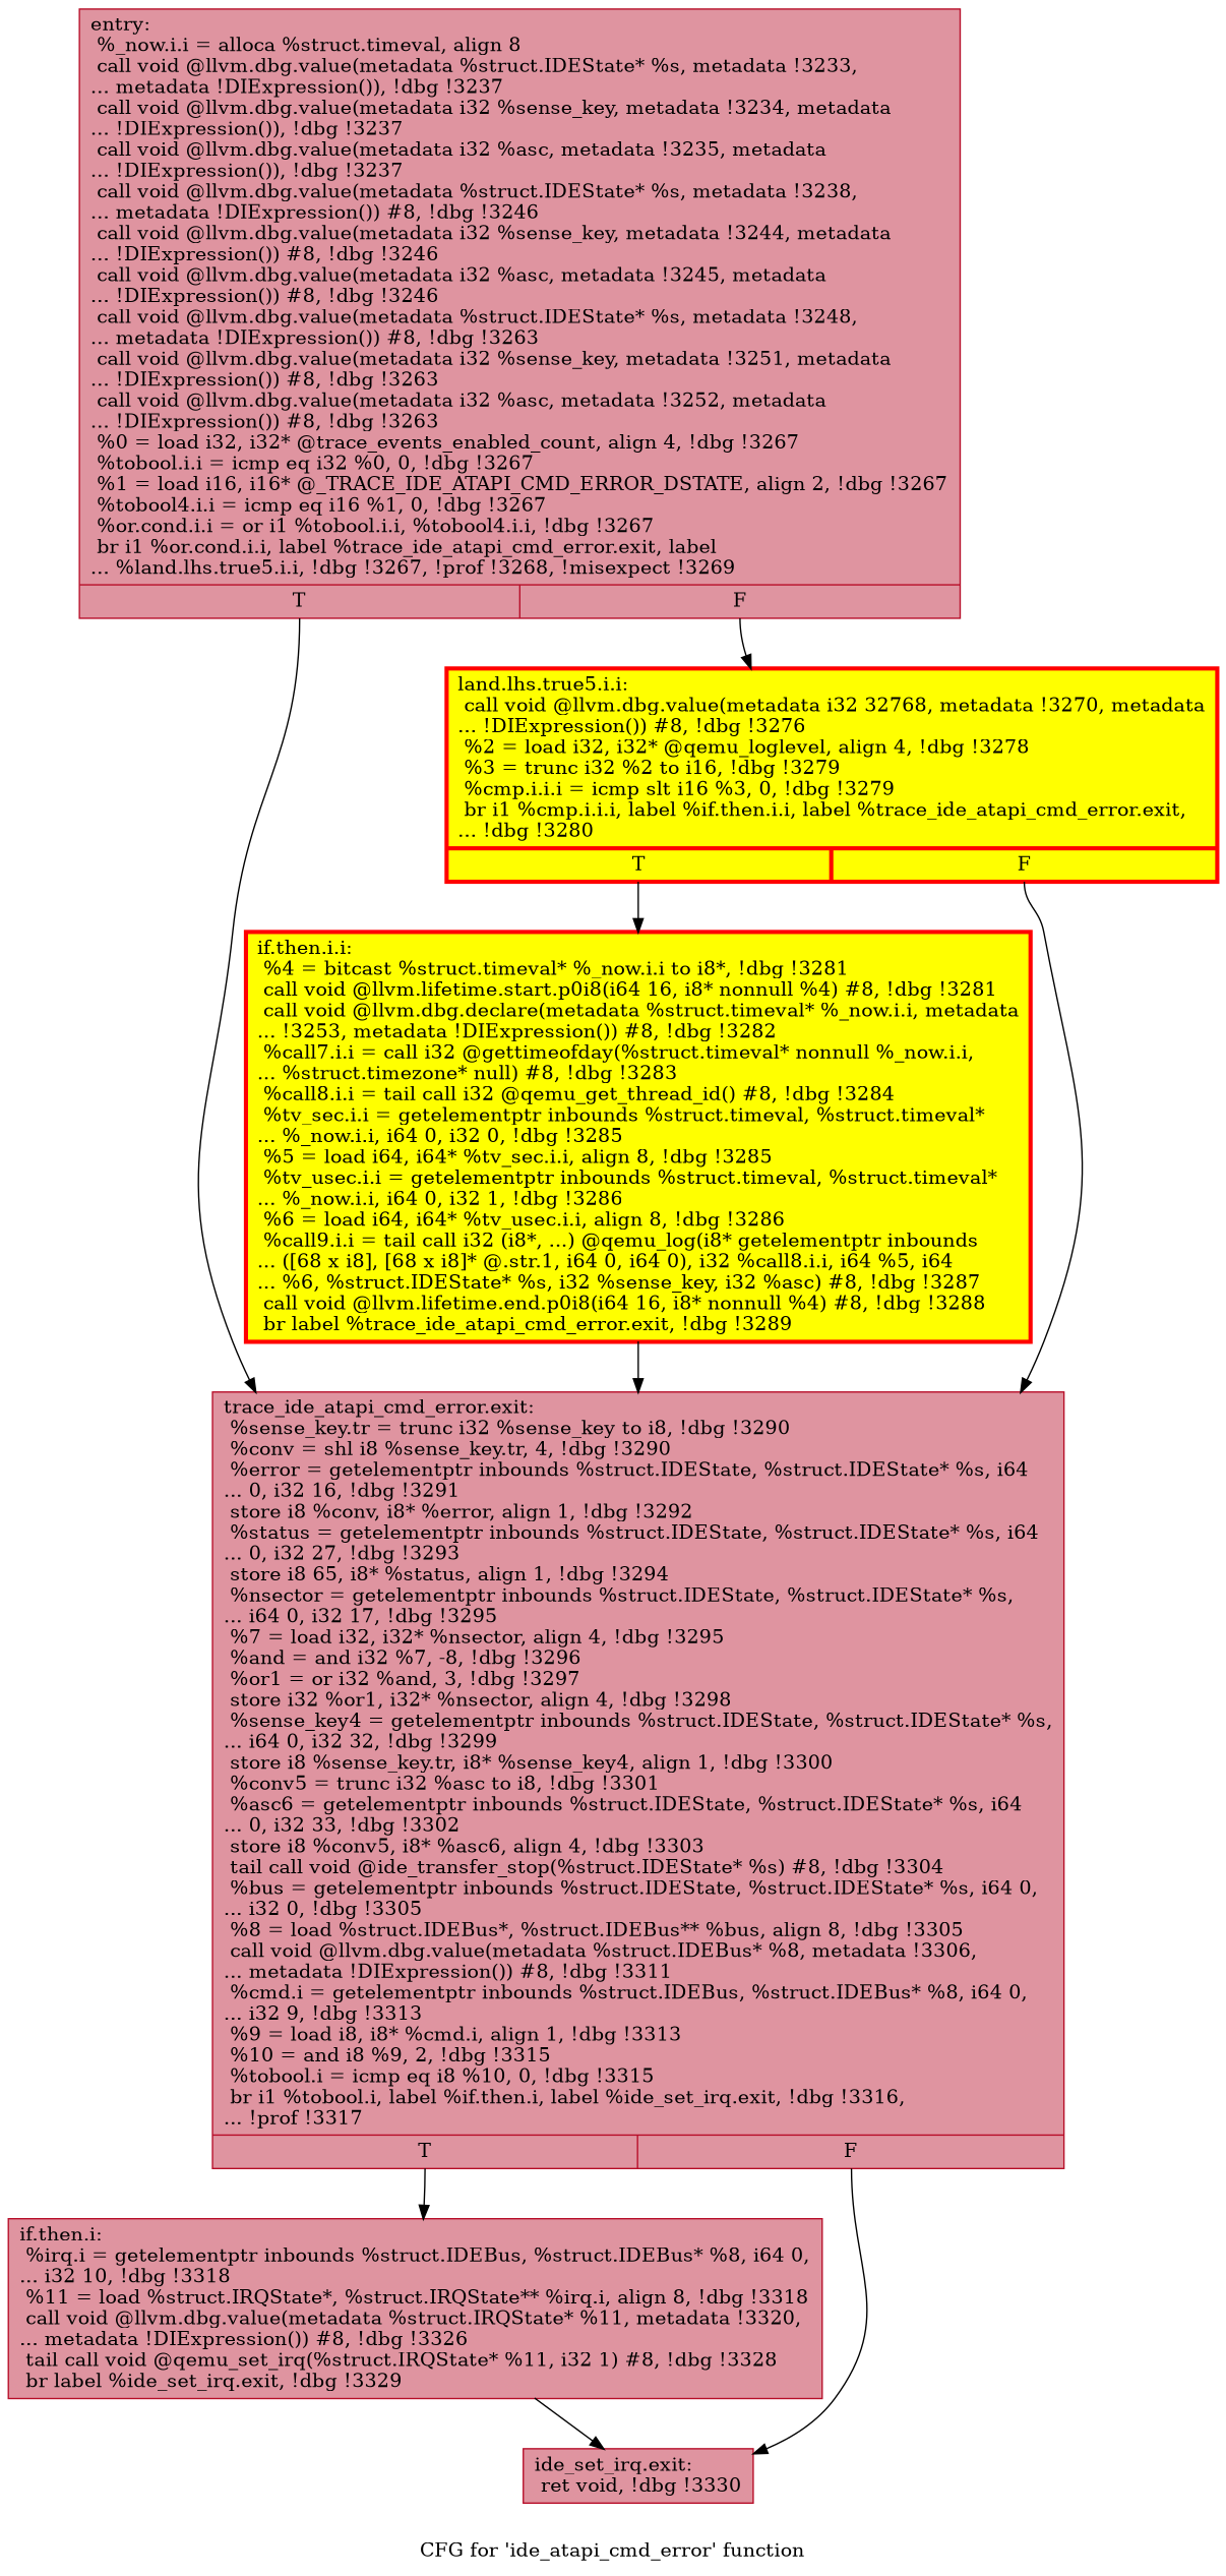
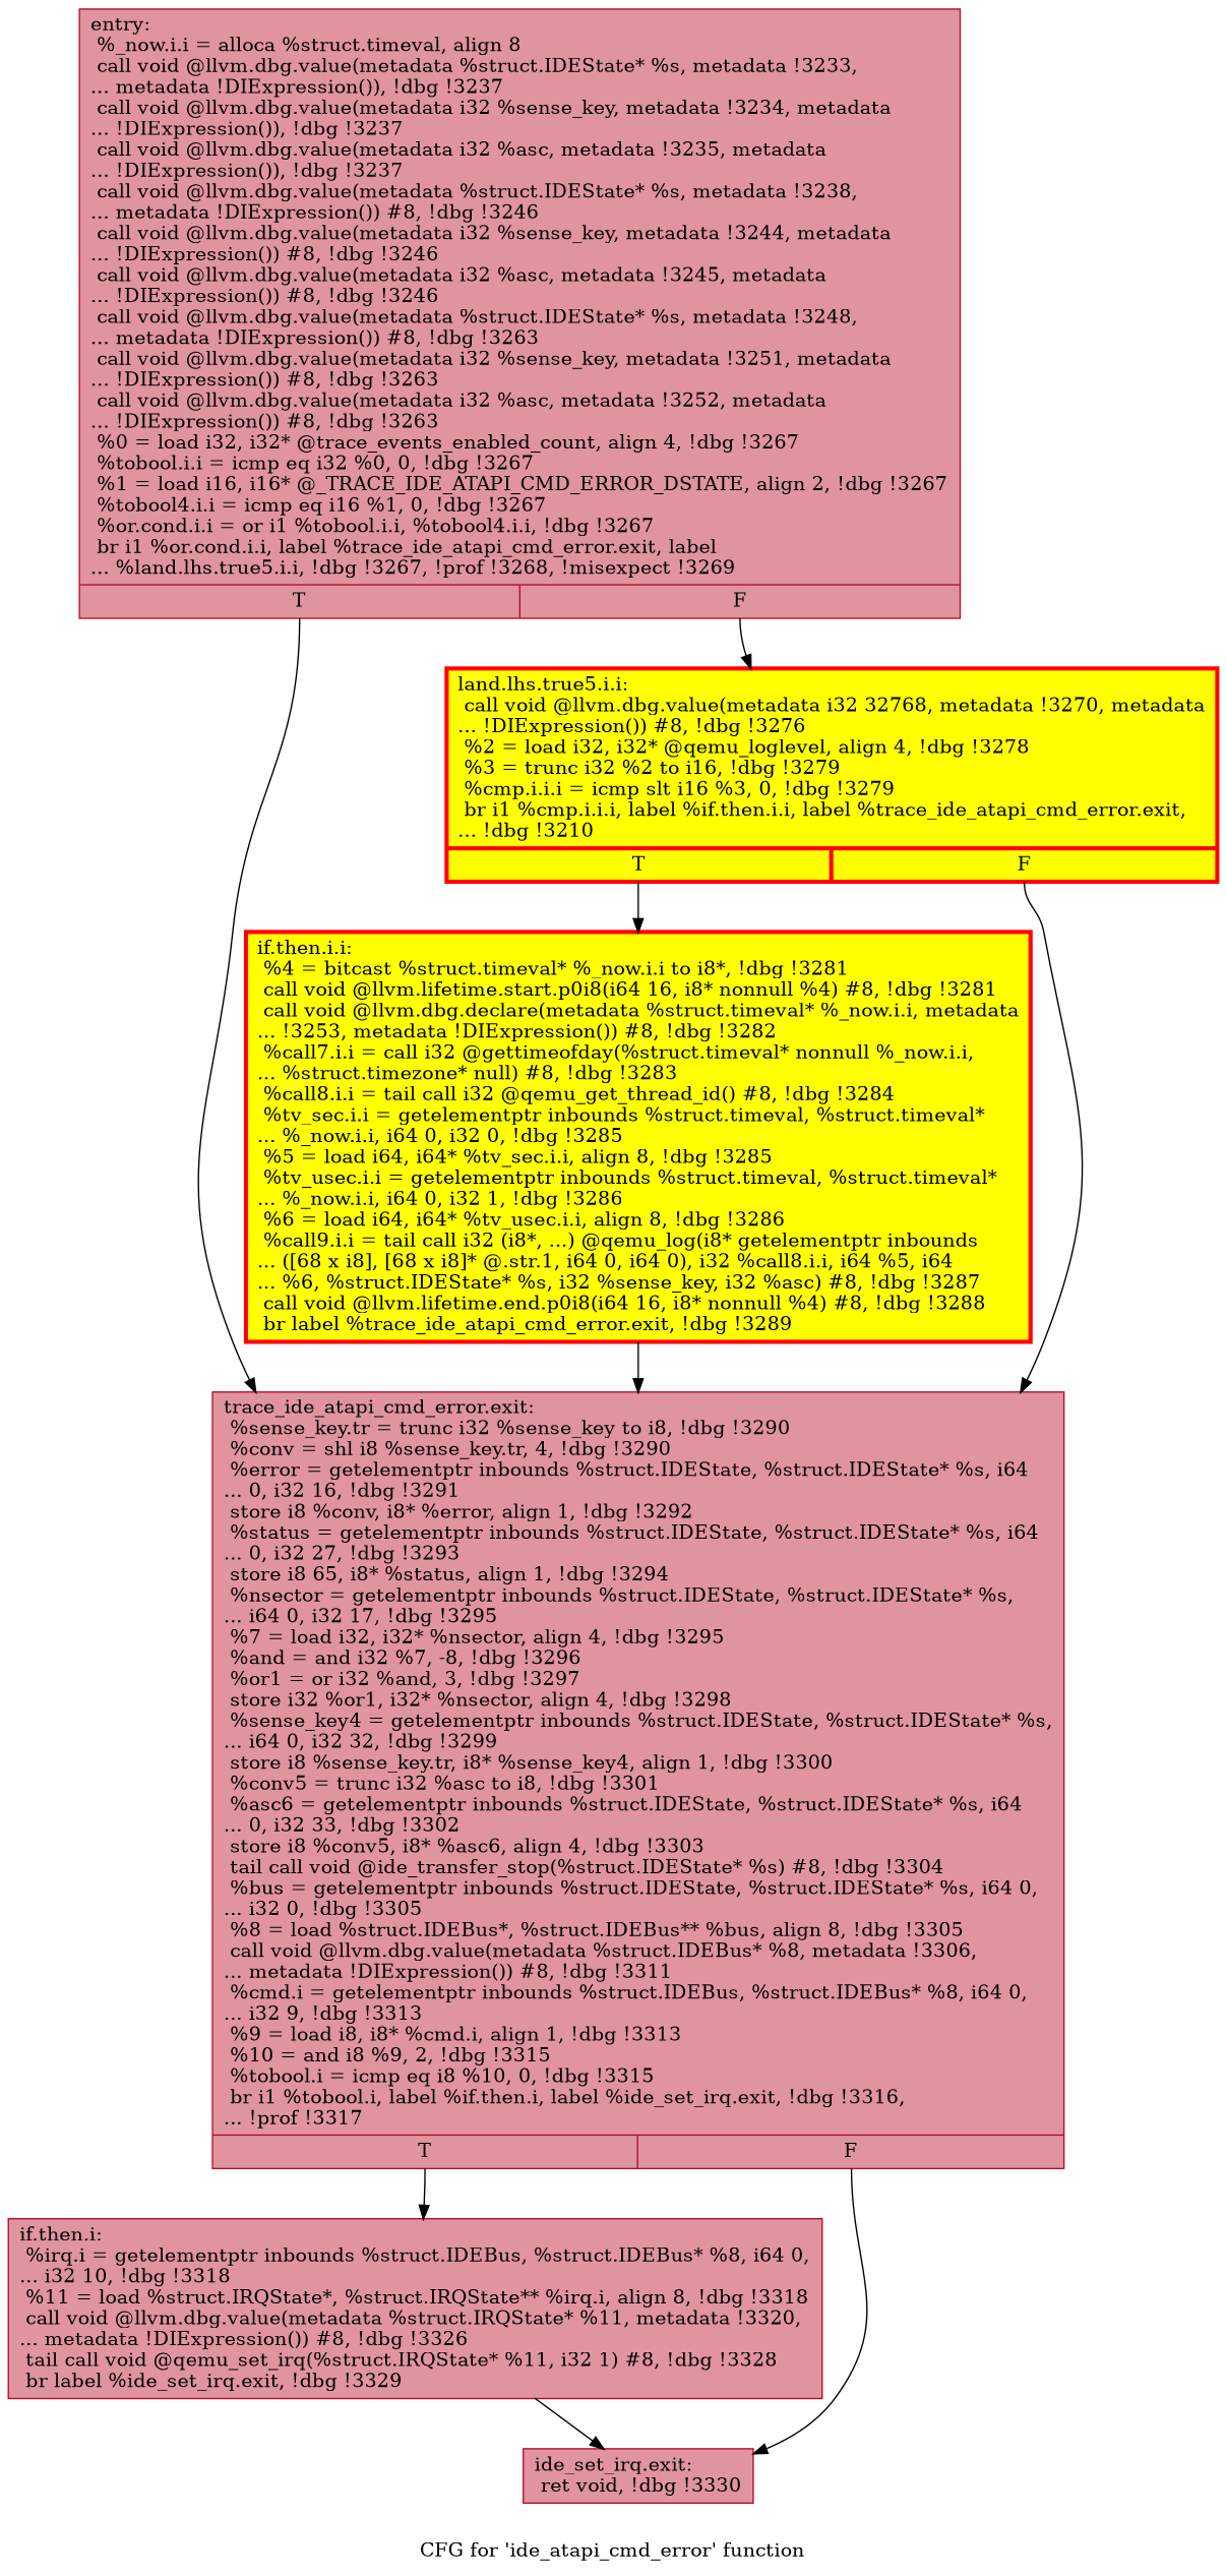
  digraph {
    label="CFG for 'ide_atapi_cmd_error' function"
    node [color="#b70d28ff" fillcolor="#b70d2870" shape=record style=filled]
    edge [tailport=s0]
    n1 [label="{entry:\l  %_now.i.i = alloca %struct.timeval, align 8\l  call void @llvm.dbg.value(metadata %struct.IDEState* %s, metadata !3233,\l... metadata !DIExpression()), !dbg !3237\l  call void @llvm.dbg.value(metadata i32 %sense_key, metadata !3234, metadata\l... !DIExpression()), !dbg !3237\l  call void @llvm.dbg.value(metadata i32 %asc, metadata !3235, metadata\l... !DIExpression()), !dbg !3237\l  call void @llvm.dbg.value(metadata %struct.IDEState* %s, metadata !3238,\l... metadata !DIExpression()) #8, !dbg !3246\l  call void @llvm.dbg.value(metadata i32 %sense_key, metadata !3244, metadata\l... !DIExpression()) #8, !dbg !3246\l  call void @llvm.dbg.value(metadata i32 %asc, metadata !3245, metadata\l... !DIExpression()) #8, !dbg !3246\l  call void @llvm.dbg.value(metadata %struct.IDEState* %s, metadata !3248,\l... metadata !DIExpression()) #8, !dbg !3263\l  call void @llvm.dbg.value(metadata i32 %sense_key, metadata !3251, metadata\l... !DIExpression()) #8, !dbg !3263\l  call void @llvm.dbg.value(metadata i32 %asc, metadata !3252, metadata\l... !DIExpression()) #8, !dbg !3263\l  %0 = load i32, i32* @trace_events_enabled_count, align 4, !dbg !3267\l  %tobool.i.i = icmp eq i32 %0, 0, !dbg !3267\l  %1 = load i16, i16* @_TRACE_IDE_ATAPI_CMD_ERROR_DSTATE, align 2, !dbg !3267\l  %tobool4.i.i = icmp eq i16 %1, 0, !dbg !3267\l  %or.cond.i.i = or i1 %tobool.i.i, %tobool4.i.i, !dbg !3267\l  br i1 %or.cond.i.i, label %trace_ide_atapi_cmd_error.exit, label\l... %land.lhs.true5.i.i, !dbg !3267, !prof !3268, !misexpect !3269\l|{<s0>T|<s1>F}}"]
    n2 [label="{trace_ide_atapi_cmd_error.exit:                   \l  %sense_key.tr = trunc i32 %sense_key to i8, !dbg !3290\l  %conv = shl i8 %sense_key.tr, 4, !dbg !3290\l  %error = getelementptr inbounds %struct.IDEState, %struct.IDEState* %s, i64\l... 0, i32 16, !dbg !3291\l  store i8 %conv, i8* %error, align 1, !dbg !3292\l  %status = getelementptr inbounds %struct.IDEState, %struct.IDEState* %s, i64\l... 0, i32 27, !dbg !3293\l  store i8 65, i8* %status, align 1, !dbg !3294\l  %nsector = getelementptr inbounds %struct.IDEState, %struct.IDEState* %s,\l... i64 0, i32 17, !dbg !3295\l  %7 = load i32, i32* %nsector, align 4, !dbg !3295\l  %and = and i32 %7, -8, !dbg !3296\l  %or1 = or i32 %and, 3, !dbg !3297\l  store i32 %or1, i32* %nsector, align 4, !dbg !3298\l  %sense_key4 = getelementptr inbounds %struct.IDEState, %struct.IDEState* %s,\l... i64 0, i32 32, !dbg !3299\l  store i8 %sense_key.tr, i8* %sense_key4, align 1, !dbg !3300\l  %conv5 = trunc i32 %asc to i8, !dbg !3301\l  %asc6 = getelementptr inbounds %struct.IDEState, %struct.IDEState* %s, i64\l... 0, i32 33, !dbg !3302\l  store i8 %conv5, i8* %asc6, align 4, !dbg !3303\l  tail call void @ide_transfer_stop(%struct.IDEState* %s) #8, !dbg !3304\l  %bus = getelementptr inbounds %struct.IDEState, %struct.IDEState* %s, i64 0,\l... i32 0, !dbg !3305\l  %8 = load %struct.IDEBus*, %struct.IDEBus** %bus, align 8, !dbg !3305\l  call void @llvm.dbg.value(metadata %struct.IDEBus* %8, metadata !3306,\l... metadata !DIExpression()) #8, !dbg !3311\l  %cmd.i = getelementptr inbounds %struct.IDEBus, %struct.IDEBus* %8, i64 0,\l... i32 9, !dbg !3313\l  %9 = load i8, i8* %cmd.i, align 1, !dbg !3313\l  %10 = and i8 %9, 2, !dbg !3315\l  %tobool.i = icmp eq i8 %10, 0, !dbg !3315\l  br i1 %tobool.i, label %if.then.i, label %ide_set_irq.exit, !dbg !3316,\l... !prof !3317\l|{<s0>T|<s1>F}}"]
-   n3 [color=red fillcolor=yellow label="{land.lhs.true5.i.i:                               \l  call void @llvm.dbg.value(metadata i32 32768, metadata !3270, metadata\l... !DIExpression()) #8, !dbg !3276\l  %2 = load i32, i32* @qemu_loglevel, align 4, !dbg !3278\l  %3 = trunc i32 %2 to i16, !dbg !3279\l  %cmp.i.i.i = icmp slt i16 %3, 0, !dbg !3279\l  br i1 %cmp.i.i.i, label %if.then.i.i, label %trace_ide_atapi_cmd_error.exit,\l... !dbg !3280\l|{<s0>T|<s1>F}}" penwidth=3.0]
+   n3 [color=red fillcolor=yellow label="{land.lhs.true5.i.i:                               \l  call void @llvm.dbg.value(metadata i32 32768, metadata !3270, metadata\l... !DIExpression()) #8, !dbg !3276\l  %2 = load i32, i32* @qemu_loglevel, align 4, !dbg !3278\l  %3 = trunc i32 %2 to i16, !dbg !3279\l  %cmp.i.i.i = icmp slt i16 %3, 0, !dbg !3279\l  br i1 %cmp.i.i.i, label %if.then.i.i, label %trace_ide_atapi_cmd_error.exit,\l... !dbg !3210\l|{<s0>T|<s1>F}}" penwidth=3.0]
    n4 [label="{if.then.i:                                        \l  %irq.i = getelementptr inbounds %struct.IDEBus, %struct.IDEBus* %8, i64 0,\l... i32 10, !dbg !3318\l  %11 = load %struct.IRQState*, %struct.IRQState** %irq.i, align 8, !dbg !3318\l  call void @llvm.dbg.value(metadata %struct.IRQState* %11, metadata !3320,\l... metadata !DIExpression()) #8, !dbg !3326\l  tail call void @qemu_set_irq(%struct.IRQState* %11, i32 1) #8, !dbg !3328\l  br label %ide_set_irq.exit, !dbg !3329\l}"]
    n5 [label="{ide_set_irq.exit:                                 \l  ret void, !dbg !3330\l}"]
    n6 [color=red fillcolor=yellow label="{if.then.i.i:                                      \l  %4 = bitcast %struct.timeval* %_now.i.i to i8*, !dbg !3281\l  call void @llvm.lifetime.start.p0i8(i64 16, i8* nonnull %4) #8, !dbg !3281\l  call void @llvm.dbg.declare(metadata %struct.timeval* %_now.i.i, metadata\l... !3253, metadata !DIExpression()) #8, !dbg !3282\l  %call7.i.i = call i32 @gettimeofday(%struct.timeval* nonnull %_now.i.i,\l... %struct.timezone* null) #8, !dbg !3283\l  %call8.i.i = tail call i32 @qemu_get_thread_id() #8, !dbg !3284\l  %tv_sec.i.i = getelementptr inbounds %struct.timeval, %struct.timeval*\l... %_now.i.i, i64 0, i32 0, !dbg !3285\l  %5 = load i64, i64* %tv_sec.i.i, align 8, !dbg !3285\l  %tv_usec.i.i = getelementptr inbounds %struct.timeval, %struct.timeval*\l... %_now.i.i, i64 0, i32 1, !dbg !3286\l  %6 = load i64, i64* %tv_usec.i.i, align 8, !dbg !3286\l  %call9.i.i = tail call i32 (i8*, ...) @qemu_log(i8* getelementptr inbounds\l... ([68 x i8], [68 x i8]* @.str.1, i64 0, i64 0), i32 %call8.i.i, i64 %5, i64\l... %6, %struct.IDEState* %s, i32 %sense_key, i32 %asc) #8, !dbg !3287\l  call void @llvm.lifetime.end.p0i8(i64 16, i8* nonnull %4) #8, !dbg !3288\l  br label %trace_ide_atapi_cmd_error.exit, !dbg !3289\l}" penwidth=3.0]
    n1 -> n2
    n1 -> n3 [tailport=s1]
    n2 -> n4
    n2 -> n5 [tailport=s1]
    n3 -> n2 [tailport=s1]
    n3 -> n6
    n4 -> n5 [tailport=""]
    n6 -> n2 [tailport=""]
  }
